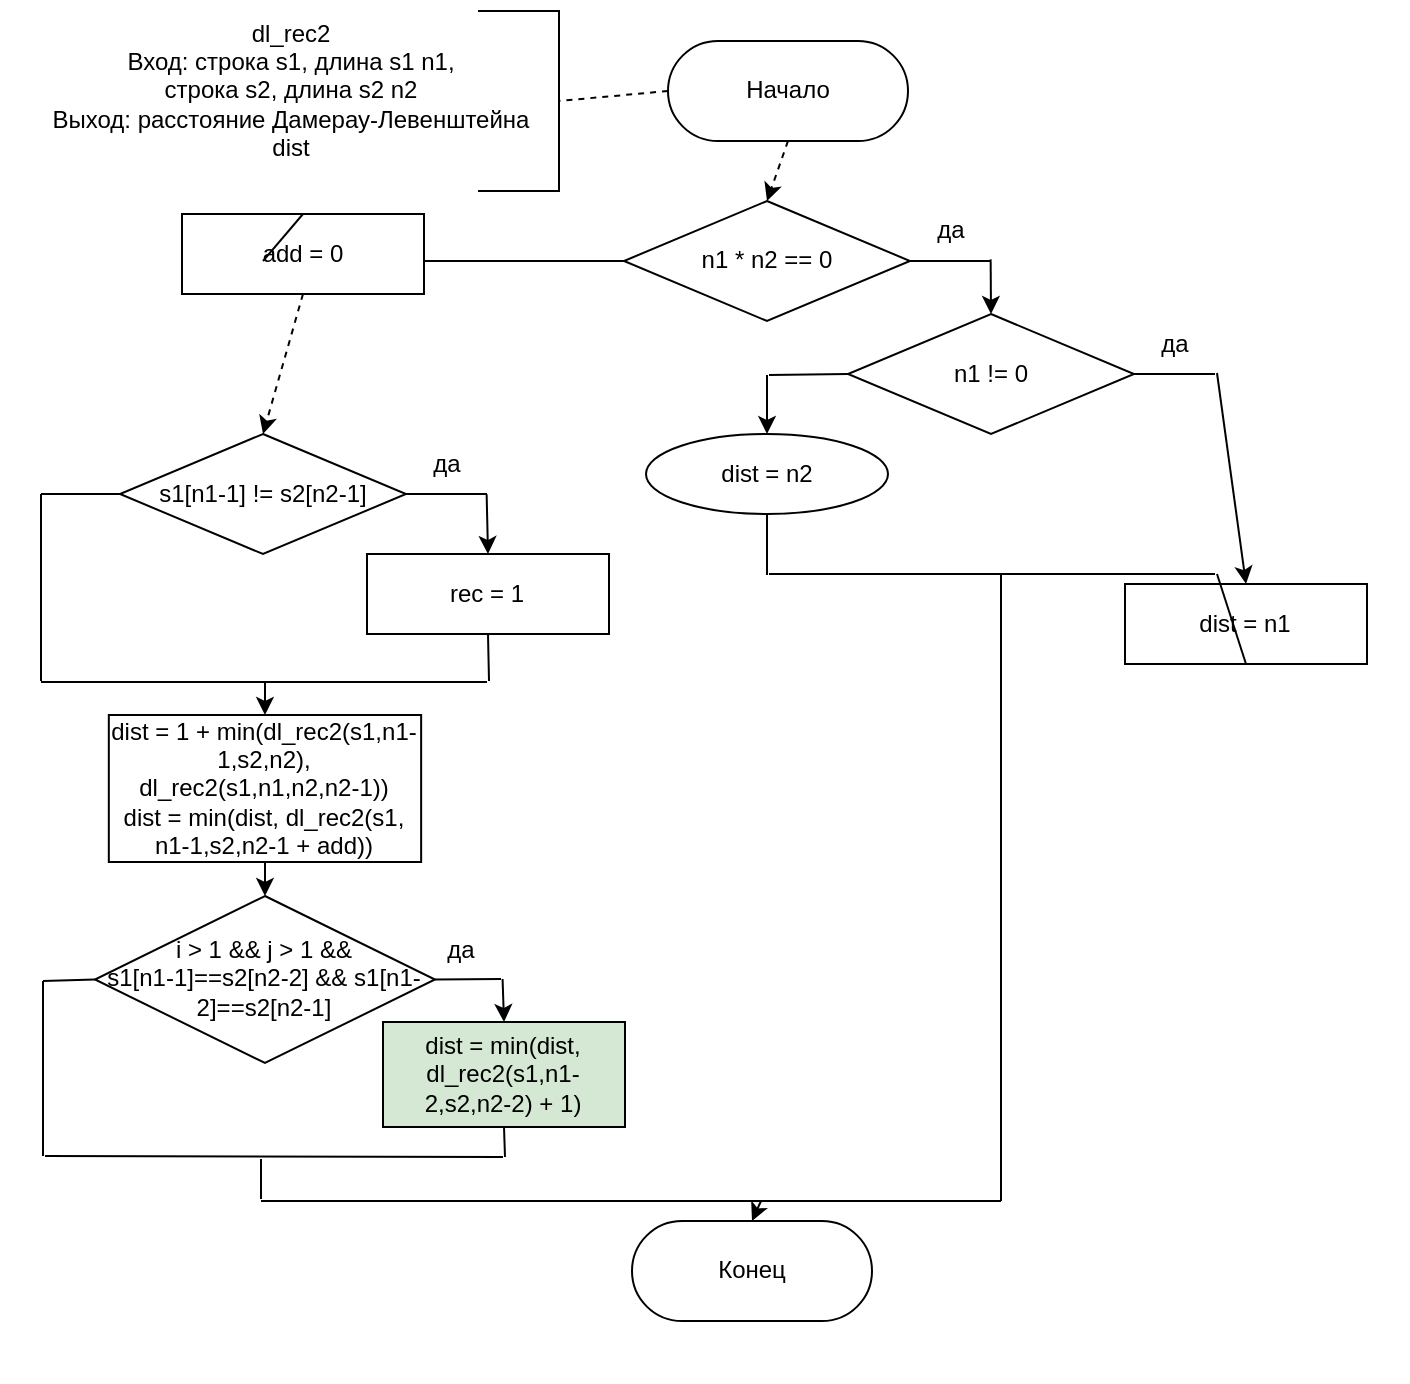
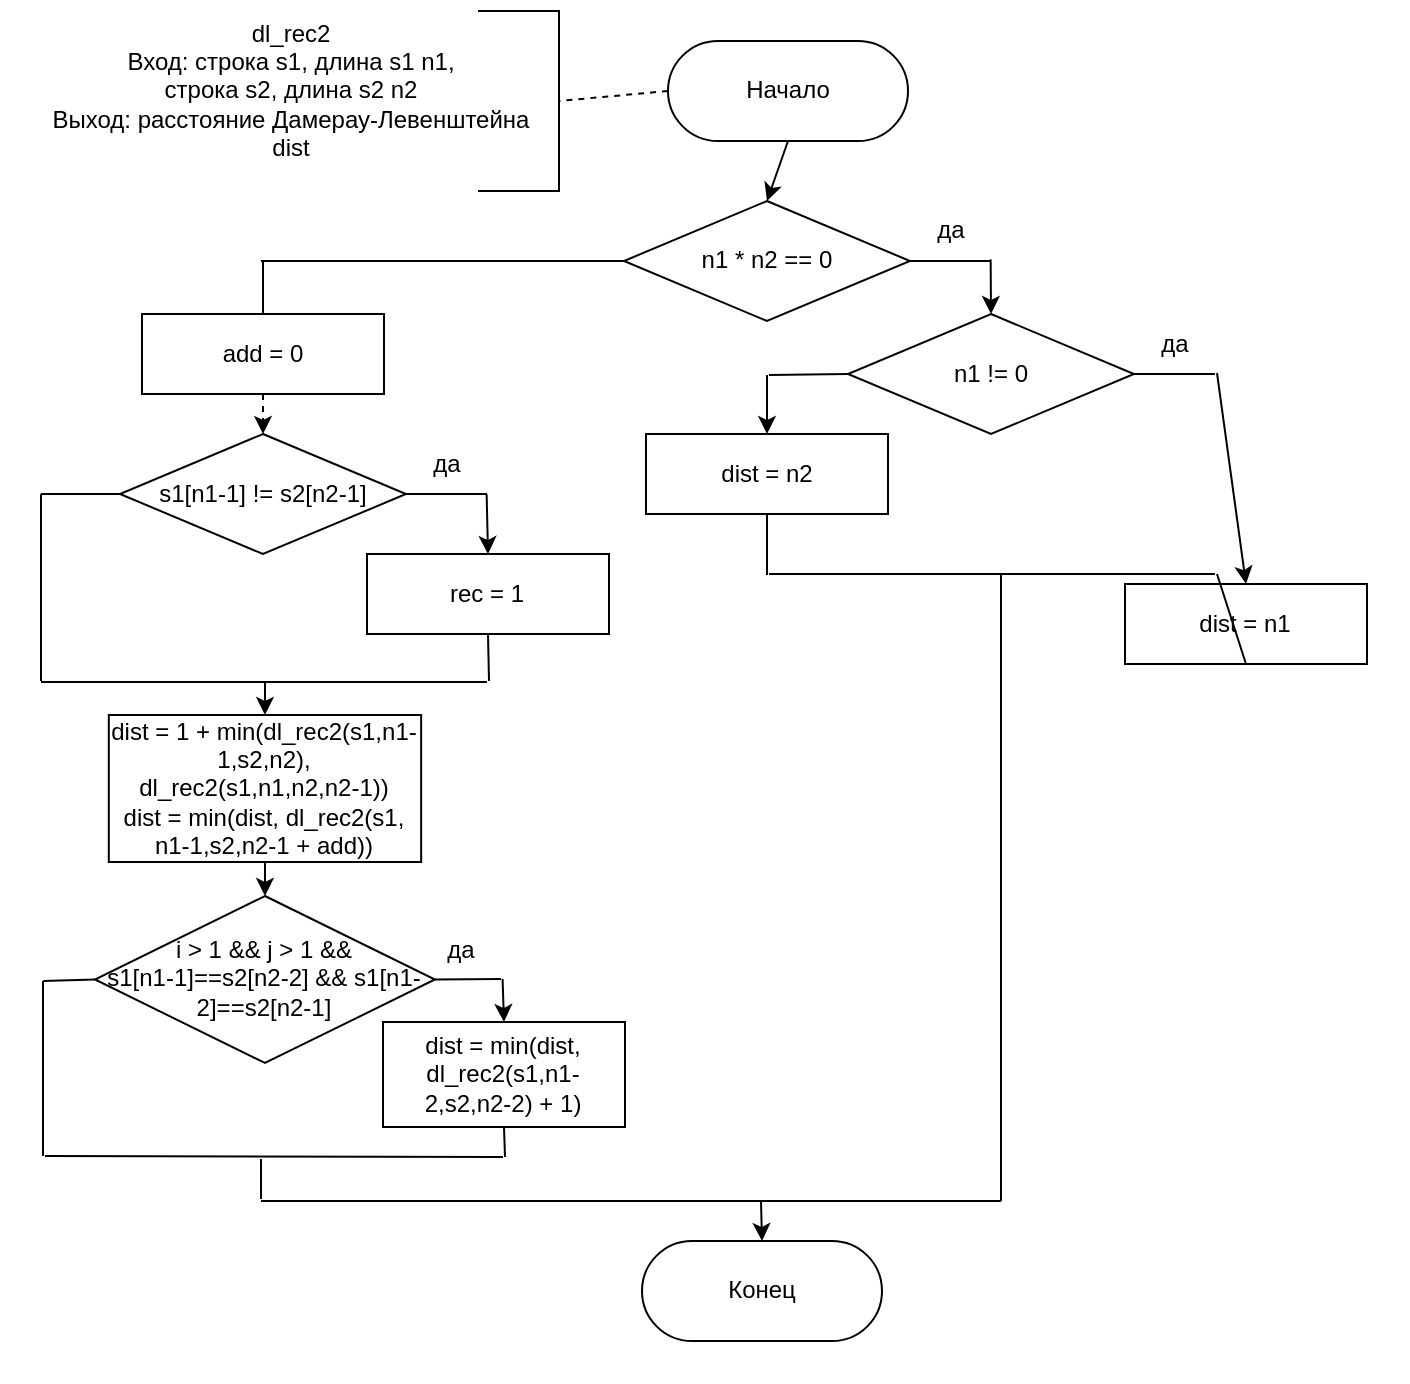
  <mxCell id="0" />
  <mxCell id="1" parent="0" />
  <mxCell id="2" value="Начало" style="rounded=1;whiteSpace=wrap;html=1;arcSize=50;" parent="1" vertex="1"><mxGeometry x="333.5" y="20" width="120" height="50" as="geometry" /></mxCell>
  <mxCell id="3" value="dl_rec2&lt;br&gt;Вход: строка s1, длина s1 n1, &lt;br&gt;строка s2, длина s2 n2&lt;br&gt;Выход: расстояние Дамерау-Левенштейна dist" style="text;html=1;strokeColor=none;fillColor=none;align=center;verticalAlign=middle;whiteSpace=wrap;rounded=0;" parent="1" vertex="1"><mxGeometry x="20" y="20" width="250.5" height="50" as="geometry" /></mxCell>
  <mxCell id="4" value="" style="shape=partialRectangle;whiteSpace=wrap;html=1;bottom=1;right=1;left=1;top=0;fillColor=none;routingCenterX=-0.5;rotation=-90;" parent="1" vertex="1"><mxGeometry x="214" y="30" width="90" height="40" as="geometry" /></mxCell>
  <mxCell id="5" value="" style="endArrow=none;dashed=1;html=1;exitX=0;exitY=0.5;exitDx=0;exitDy=0;entryX=0.5;entryY=1;entryDx=0;entryDy=0;" parent="1" source="2" edge="1" target="4"><mxGeometry width="50" height="50" relative="1" as="geometry"><mxPoint x="444.5" y="534.5" as="sourcePoint" /><mxPoint x="494.5" y="50" as="targetPoint" /></mxGeometry></mxCell>
  <mxCell id="6" value="n1 * n2 == 0" style="rhombus;whiteSpace=wrap;html=1;" parent="1" vertex="1"><mxGeometry x="311.5" y="100" width="143" height="60" as="geometry" /></mxCell>
  <mxCell id="7" value="" style="endArrow=none;html=1;entryX=1;entryY=0.5;entryDx=0;entryDy=0;" parent="1" target="6" edge="1"><mxGeometry width="50" height="50" relative="1" as="geometry"><mxPoint x="495" y="130" as="sourcePoint" /><mxPoint x="464.5" y="235" as="targetPoint" /></mxGeometry></mxCell>
  <mxCell id="8" value="да" style="text;html=1;align=center;verticalAlign=middle;resizable=0;points=[];autosize=1;strokeColor=none;fillColor=none;" parent="1" vertex="1"><mxGeometry x="454.5" y="100" width="40" height="30" as="geometry" /></mxCell>
  <mxCell id="9" value="" style="endArrow=none;html=1;rounded=0;entryX=0;entryY=0.5;entryDx=0;entryDy=0;" parent="1" target="6" edge="1"><mxGeometry width="50" height="50" relative="1" as="geometry"><mxPoint x="130" y="130" as="sourcePoint" /><mxPoint x="182" y="110" as="targetPoint" /></mxGeometry></mxCell>
  <mxCell id="10" value="n1 != 0" style="rhombus;whiteSpace=wrap;html=1;" parent="1" vertex="1"><mxGeometry x="423.5" y="156.5" width="143" height="60" as="geometry" /></mxCell>
  <mxCell id="11" value="" style="endArrow=none;html=1;entryX=1;entryY=0.5;entryDx=0;entryDy=0;" parent="1" target="10" edge="1"><mxGeometry width="50" height="50" relative="1" as="geometry"><mxPoint x="607" y="186.5" as="sourcePoint" /><mxPoint x="576.5" y="291.5" as="targetPoint" /></mxGeometry></mxCell>
  <mxCell id="12" value="да" style="text;html=1;align=center;verticalAlign=middle;resizable=0;points=[];autosize=1;strokeColor=none;fillColor=none;" parent="1" vertex="1"><mxGeometry x="566.5" y="156.5" width="40" height="30" as="geometry" /></mxCell>
  <mxCell id="13" value="dist = n1" style="rounded=0;whiteSpace=wrap;html=1;" parent="1" vertex="1"><mxGeometry x="562" y="291.5" width="121" height="40" as="geometry" /></mxCell>
  <mxCell id="14" value="" style="endArrow=none;html=1;rounded=0;entryX=0;entryY=0.5;entryDx=0;entryDy=0;" parent="1" target="10" edge="1"><mxGeometry width="50" height="50" relative="1" as="geometry"><mxPoint x="384" y="187" as="sourcePoint" /><mxPoint x="294" y="166.5" as="targetPoint" /></mxGeometry></mxCell>
  <mxCell id="15" value="" style="endArrow=none;html=1;rounded=0;entryX=0.5;entryY=1;entryDx=0;entryDy=0;" parent="1" target="13" edge="1"><mxGeometry width="50" height="50" relative="1" as="geometry"><mxPoint x="608" y="286.5" as="sourcePoint" /><mxPoint x="294" y="166.5" as="targetPoint" /></mxGeometry></mxCell>
  <mxCell id="16" value="" style="endArrow=none;html=1;rounded=0;" parent="1" edge="1"><mxGeometry width="50" height="50" relative="1" as="geometry"><mxPoint x="384" y="286.5" as="sourcePoint" /><mxPoint x="607" y="286.5" as="targetPoint" /></mxGeometry></mxCell>
  <mxCell id="17" value="" style="endArrow=none;html=1;rounded=0;" parent="1" edge="1"><mxGeometry width="50" height="50" relative="1" as="geometry"><mxPoint x="500" y="600" as="sourcePoint" /><mxPoint x="500" y="287" as="targetPoint" /></mxGeometry></mxCell>
- <mxCell id="18" value="dist = n2" style="ellipse;whiteSpace=wrap;html=1;" parent="1" vertex="1"><mxGeometry x="322.5" y="216.5" width="121" height="40" as="geometry" /></mxCell>
+ <mxCell id="18" value="dist = n2" style="rounded=0;whiteSpace=wrap;html=1;" parent="1" vertex="1"><mxGeometry x="322.5" y="216.5" width="121" height="40" as="geometry" /></mxCell>
  <mxCell id="19" value="" style="endArrow=none;html=1;rounded=0;entryX=0.5;entryY=1;entryDx=0;entryDy=0;" parent="1" target="18" edge="1"><mxGeometry width="50" height="50" relative="1" as="geometry"><mxPoint x="383" y="287" as="sourcePoint" /><mxPoint x="383" y="253.5" as="targetPoint" /></mxGeometry></mxCell>
  <mxCell id="20" value="s1[n1-1] != s2[n2-1]" style="rhombus;whiteSpace=wrap;html=1;" parent="1" vertex="1"><mxGeometry x="59.5" y="216.5" width="143" height="60" as="geometry" /></mxCell>
  <mxCell id="21" value="" style="endArrow=none;html=1;entryX=1;entryY=0.5;entryDx=0;entryDy=0;" parent="1" target="20" edge="1"><mxGeometry width="50" height="50" relative="1" as="geometry"><mxPoint x="243" y="246.5" as="sourcePoint" /><mxPoint x="212.5" y="351.5" as="targetPoint" /></mxGeometry></mxCell>
  <mxCell id="22" value="да" style="text;html=1;align=center;verticalAlign=middle;resizable=0;points=[];autosize=1;strokeColor=none;fillColor=none;" parent="1" vertex="1"><mxGeometry x="202.5" y="216.5" width="40" height="30" as="geometry" /></mxCell>
- <mxCell id="23" value="add = 0" style="rounded=0;whiteSpace=wrap;html=1;" parent="1" vertex="1"><mxGeometry x="90.5" y="106.5" width="121" height="40" as="geometry" /></mxCell>
+ <mxCell id="23" value="add = 0" style="rounded=0;whiteSpace=wrap;html=1;" parent="1" vertex="1"><mxGeometry x="70.5" y="156.5" width="121" height="40" as="geometry" /></mxCell>
  <mxCell id="24" value="rec = 1" style="rounded=0;whiteSpace=wrap;html=1;" parent="1" vertex="1"><mxGeometry x="183" y="276.5" width="121" height="40" as="geometry" /></mxCell>
  <mxCell id="25" value="" style="endArrow=none;html=1;rounded=0;entryX=0;entryY=0.5;entryDx=0;entryDy=0;" parent="1" target="20" edge="1"><mxGeometry width="50" height="50" relative="1" as="geometry"><mxPoint x="20" y="246.5" as="sourcePoint" /><mxPoint x="-70" y="226.5" as="targetPoint" /></mxGeometry></mxCell>
  <mxCell id="26" value="" style="endArrow=none;html=1;rounded=0;" parent="1" edge="1"><mxGeometry width="50" height="50" relative="1" as="geometry"><mxPoint x="20" y="340" as="sourcePoint" /><mxPoint x="20" y="246.5" as="targetPoint" /></mxGeometry></mxCell>
  <mxCell id="27" value="" style="endArrow=none;html=1;rounded=0;entryX=0.5;entryY=1;entryDx=0;entryDy=0;" parent="1" target="24" edge="1"><mxGeometry width="50" height="50" relative="1" as="geometry"><mxPoint x="244" y="340" as="sourcePoint" /><mxPoint x="-70" y="226.5" as="targetPoint" /></mxGeometry></mxCell>
  <mxCell id="28" value="" style="endArrow=none;html=1;rounded=0;" parent="1" edge="1"><mxGeometry width="50" height="50" relative="1" as="geometry"><mxPoint x="20" y="340.5" as="sourcePoint" /><mxPoint x="243" y="340.5" as="targetPoint" /></mxGeometry></mxCell>
  <mxCell id="29" value="dist = 1 + min(dl_rec2(s1,n1-1,s2,n2), dl_rec2(s1,n1,n2,n2-1))&lt;br&gt;dist = min(dist, dl_rec2(s1, n1-1,s2,n2-1 + add))" style="rounded=0;whiteSpace=wrap;html=1;" parent="1" vertex="1"><mxGeometry x="53.91" y="357" width="156.16" height="73.5" as="geometry" /></mxCell>
  <mxCell id="30" value="i &amp;gt; 1 &amp;amp;&amp;amp; j &amp;gt; 1 &amp;amp;&amp;amp; &lt;br&gt;s1[n1-1]==s2[n2-2] &amp;amp;&amp;amp; s1[n1-2]==s2[n2-1]" style="rhombus;whiteSpace=wrap;html=1;" parent="1" vertex="1"><mxGeometry x="46.99" y="447.5" width="170" height="83.5" as="geometry" /></mxCell>
  <mxCell id="31" value="" style="endArrow=none;html=1;entryX=1;entryY=0.5;entryDx=0;entryDy=0;" parent="1" target="30" edge="1"><mxGeometry width="50" height="50" relative="1" as="geometry"><mxPoint x="250" y="489" as="sourcePoint" /><mxPoint x="213.5" y="582.5" as="targetPoint" /></mxGeometry></mxCell>
  <mxCell id="32" value="да" style="text;html=1;align=center;verticalAlign=middle;resizable=0;points=[];autosize=1;strokeColor=none;fillColor=none;" parent="1" vertex="1"><mxGeometry x="210.07" y="460" width="40" height="30" as="geometry" /></mxCell>
- <mxCell id="33" value="dist = min(dist, dl_rec2(s1,n1-2,s2,n2-2) + 1)" style="rounded=0;whiteSpace=wrap;html=1;fillColor=#d5e8d4;" parent="1" vertex="1"><mxGeometry x="191" y="510.5" width="121" height="52.5" as="geometry" /></mxCell>
+ <mxCell id="33" value="dist = min(dist, dl_rec2(s1,n1-2,s2,n2-2) + 1)" style="rounded=0;whiteSpace=wrap;html=1;" parent="1" vertex="1"><mxGeometry x="191" y="510.5" width="121" height="52.5" as="geometry" /></mxCell>
  <mxCell id="34" value="" style="endArrow=none;html=1;rounded=0;entryX=0;entryY=0.5;entryDx=0;entryDy=0;" parent="1" target="30" edge="1"><mxGeometry width="50" height="50" relative="1" as="geometry"><mxPoint x="21" y="490" as="sourcePoint" /><mxPoint x="-69" y="457.5" as="targetPoint" /></mxGeometry></mxCell>
  <mxCell id="35" value="" style="endArrow=none;html=1;rounded=0;" parent="1" edge="1"><mxGeometry width="50" height="50" relative="1" as="geometry"><mxPoint x="21" y="577.5" as="sourcePoint" /><mxPoint x="21" y="490" as="targetPoint" /></mxGeometry></mxCell>
  <mxCell id="36" value="" style="endArrow=none;html=1;rounded=0;entryX=0.5;entryY=1;entryDx=0;entryDy=0;" parent="1" target="33" edge="1"><mxGeometry width="50" height="50" relative="1" as="geometry"><mxPoint x="252" y="578" as="sourcePoint" /><mxPoint x="-69" y="457.5" as="targetPoint" /></mxGeometry></mxCell>
  <mxCell id="37" value="" style="endArrow=none;html=1;rounded=0;" parent="1" edge="1"><mxGeometry width="50" height="50" relative="1" as="geometry"><mxPoint x="22" y="577.5" as="sourcePoint" /><mxPoint x="251" y="578" as="targetPoint" /></mxGeometry></mxCell>
  <mxCell id="38" value="" style="endArrow=none;html=1;rounded=0;" parent="1" edge="1"><mxGeometry width="50" height="50" relative="1" as="geometry"><mxPoint x="130" y="599" as="sourcePoint" /><mxPoint x="130" y="579" as="targetPoint" /></mxGeometry></mxCell>
- <mxCell id="39" value="Конец" style="rounded=1;whiteSpace=wrap;html=1;arcSize=50;" parent="1" vertex="1"><mxGeometry x="315.5" y="610" width="120" height="50" as="geometry" /></mxCell>
+ <mxCell id="39" value="Конец" style="rounded=1;whiteSpace=wrap;html=1;arcSize=50;" parent="1" vertex="1"><mxGeometry x="320.5" y="620" width="120" height="50" as="geometry" /></mxCell>
  <mxCell id="40" value="" style="endArrow=none;html=1;rounded=0;" parent="1" edge="1"><mxGeometry width="50" height="50" relative="1" as="geometry"><mxPoint x="130" y="600" as="sourcePoint" /><mxPoint x="500" y="600" as="targetPoint" /></mxGeometry></mxCell>
  <mxCell id="41" value="" style="endArrow=none;html=1;rounded=0;exitX=0.5;exitY=0;exitDx=0;exitDy=0;" parent="1" source="23" edge="1"><mxGeometry width="50" height="50" relative="1" as="geometry"><mxPoint x="220" y="210" as="sourcePoint" /><mxPoint x="131" y="130" as="targetPoint" /></mxGeometry></mxCell>
- <mxCell id="42" value="" style="endArrow=classic;html=1;rounded=0;exitX=0.5;exitY=1;exitDx=0;exitDy=0;entryX=0.5;entryY=0;entryDx=0;entryDy=0;dashed=1;" parent="1" source="2" target="6" edge="1"><mxGeometry width="50" height="50" relative="1" as="geometry"><mxPoint x="390" y="310" as="sourcePoint" /><mxPoint x="440" y="260" as="targetPoint" /></mxGeometry></mxCell>
+ <mxCell id="42" value="" style="endArrow=classic;html=1;rounded=0;exitX=0.5;exitY=1;exitDx=0;exitDy=0;entryX=0.5;entryY=0;entryDx=0;entryDy=0;" parent="1" source="2" target="6" edge="1"><mxGeometry width="50" height="50" relative="1" as="geometry"><mxPoint x="390" y="310" as="sourcePoint" /><mxPoint x="440" y="260" as="targetPoint" /></mxGeometry></mxCell>
  <mxCell id="43" value="" style="endArrow=classic;html=1;rounded=0;exitX=1.008;exitY=0.973;exitDx=0;exitDy=0;exitPerimeter=0;entryX=0.5;entryY=0;entryDx=0;entryDy=0;" parent="1" source="8" target="10" edge="1"><mxGeometry width="50" height="50" relative="1" as="geometry"><mxPoint x="390" y="310" as="sourcePoint" /><mxPoint x="440" y="260" as="targetPoint" /></mxGeometry></mxCell>
  <mxCell id="44" value="" style="endArrow=classic;html=1;rounded=0;entryX=0.5;entryY=0;entryDx=0;entryDy=0;" parent="1" target="13" edge="1"><mxGeometry width="50" height="50" relative="1" as="geometry"><mxPoint x="608" y="186" as="sourcePoint" /><mxPoint x="607.5" y="212.5" as="targetPoint" /></mxGeometry></mxCell>
  <mxCell id="45" value="" style="endArrow=classic;html=1;rounded=0;entryX=0.5;entryY=0;entryDx=0;entryDy=0;" parent="1" target="18" edge="1"><mxGeometry width="50" height="50" relative="1" as="geometry"><mxPoint x="383" y="187" as="sourcePoint" /><mxPoint x="383" y="213.5" as="targetPoint" /></mxGeometry></mxCell>
  <mxCell id="46" value="" style="endArrow=classic;html=1;rounded=0;exitX=0.5;exitY=1;exitDx=0;exitDy=0;entryX=0.5;entryY=0;entryDx=0;entryDy=0;dashed=1;" parent="1" source="23" target="20" edge="1"><mxGeometry width="50" height="50" relative="1" as="geometry"><mxPoint x="390" y="370" as="sourcePoint" /><mxPoint x="440" y="320" as="targetPoint" /></mxGeometry></mxCell>
  <mxCell id="47" value="" style="endArrow=classic;html=1;rounded=0;exitX=1.008;exitY=1.037;exitDx=0;exitDy=0;exitPerimeter=0;entryX=0.5;entryY=0;entryDx=0;entryDy=0;" parent="1" target="24" edge="1"><mxGeometry width="50" height="50" relative="1" as="geometry"><mxPoint x="242.82" y="246.61" as="sourcePoint" /><mxPoint x="243.5" y="275.5" as="targetPoint" /></mxGeometry></mxCell>
  <mxCell id="48" value="" style="endArrow=classic;html=1;rounded=0;entryX=0.5;entryY=0;entryDx=0;entryDy=0;" parent="1" target="29" edge="1"><mxGeometry width="50" height="50" relative="1" as="geometry"><mxPoint x="132" y="340" as="sourcePoint" /><mxPoint x="150" y="357" as="targetPoint" /></mxGeometry></mxCell>
  <mxCell id="49" value="" style="endArrow=classic;html=1;rounded=0;exitX=0.5;exitY=1;exitDx=0;exitDy=0;entryX=0.5;entryY=0;entryDx=0;entryDy=0;" parent="1" source="29" target="30" edge="1"><mxGeometry width="50" height="50" relative="1" as="geometry"><mxPoint x="390" y="430" as="sourcePoint" /><mxPoint x="440" y="380" as="targetPoint" /></mxGeometry></mxCell>
  <mxCell id="50" value="" style="endArrow=classic;html=1;rounded=0;exitX=1.018;exitY=1;exitDx=0;exitDy=0;exitPerimeter=0;entryX=0.5;entryY=0;entryDx=0;entryDy=0;" parent="1" target="33" edge="1"><mxGeometry width="50" height="50" relative="1" as="geometry"><mxPoint x="250.79" y="489" as="sourcePoint" /><mxPoint x="251.5" y="509.5" as="targetPoint" /></mxGeometry></mxCell>
  <mxCell id="51" value="" style="endArrow=classic;html=1;rounded=0;entryX=0.5;entryY=0;entryDx=0;entryDy=0;" parent="1" target="39" edge="1"><mxGeometry width="50" height="50" relative="1" as="geometry"><mxPoint x="380" y="600" as="sourcePoint" /><mxPoint x="440" y="380" as="targetPoint" /></mxGeometry></mxCell>
